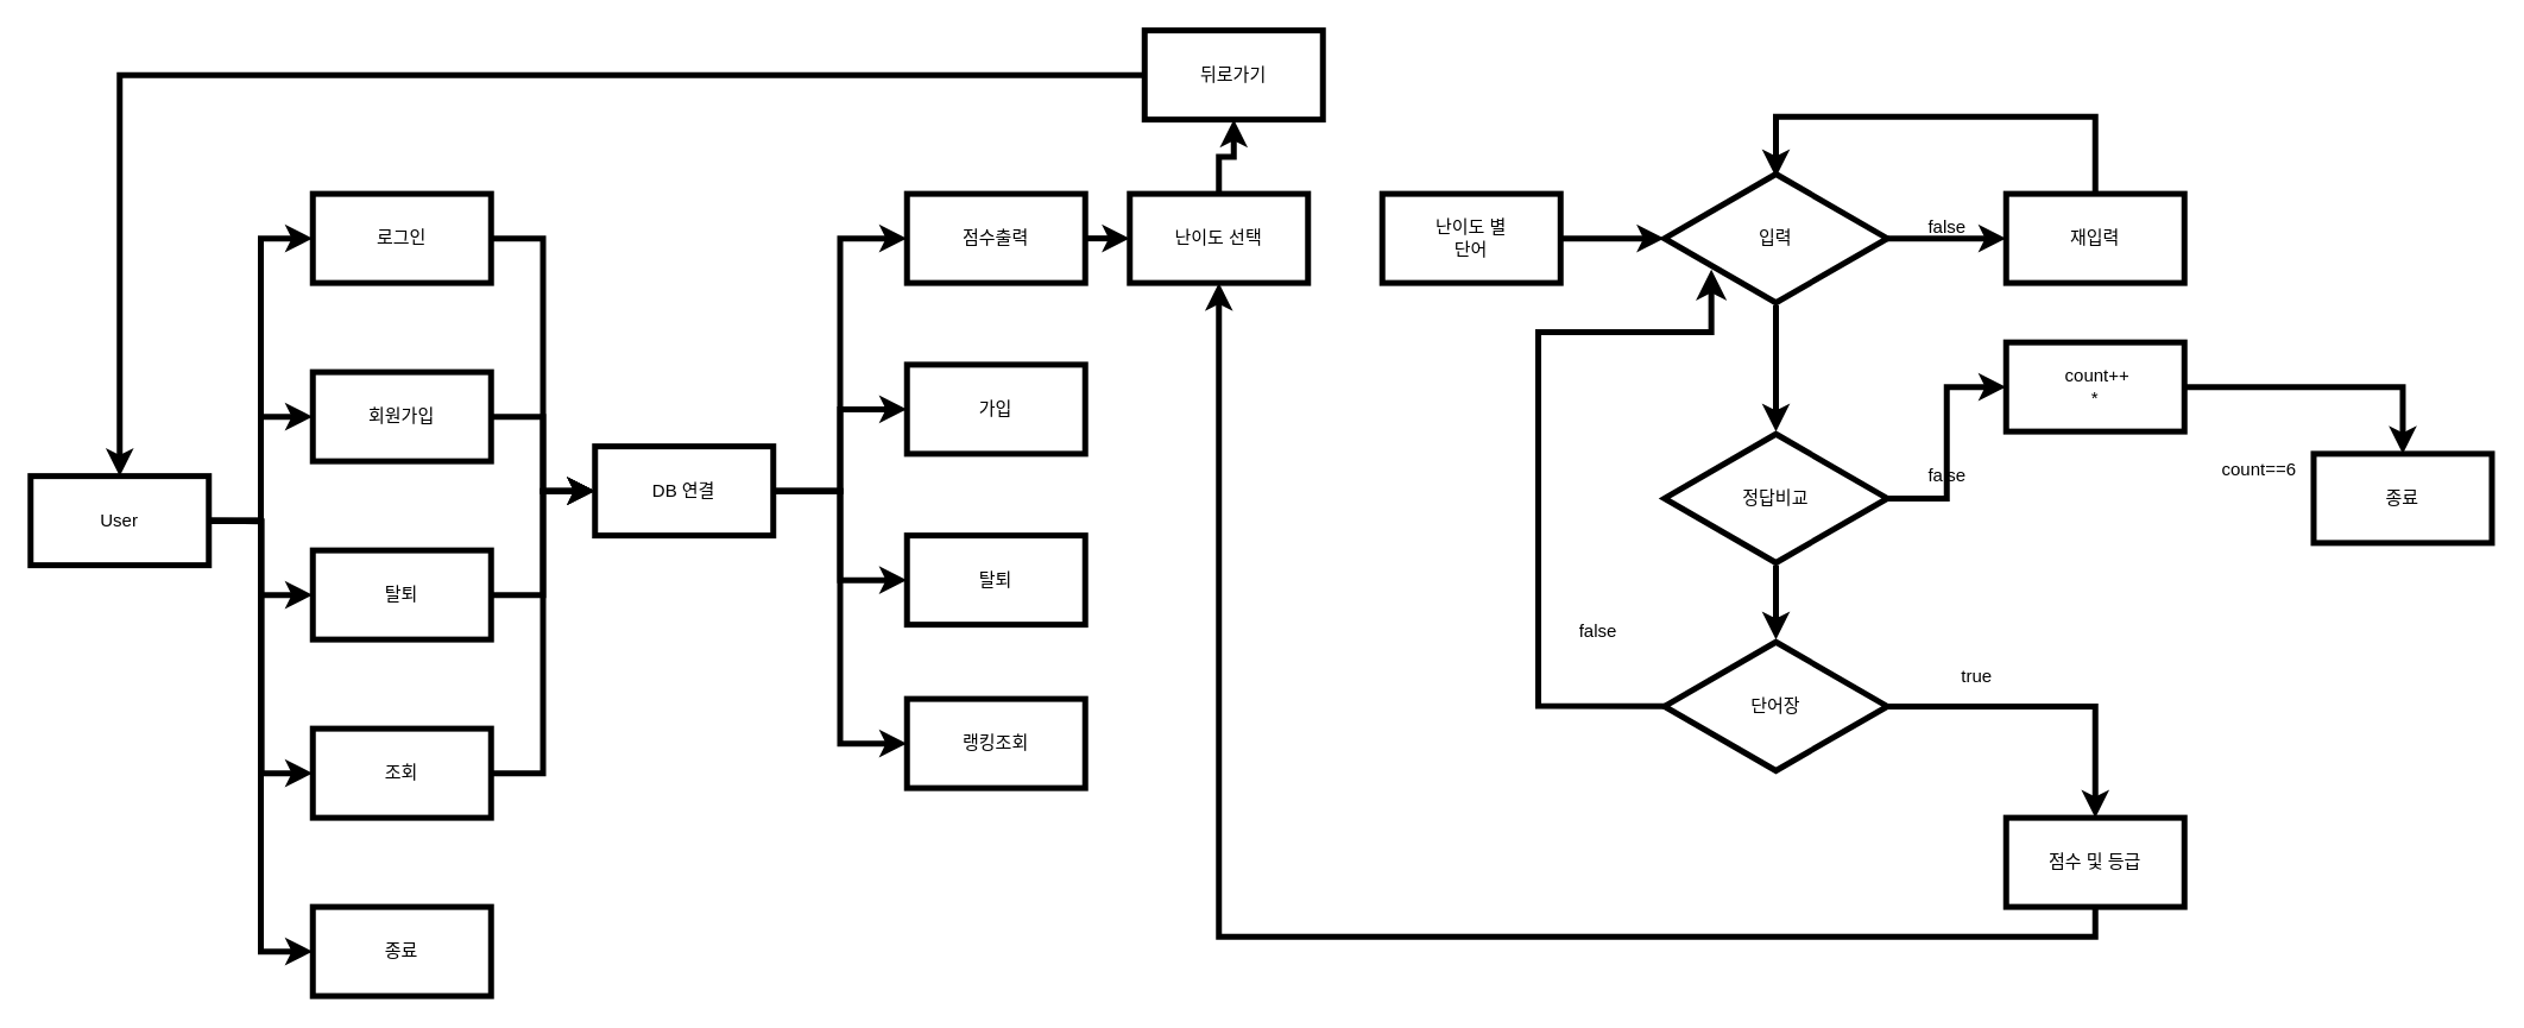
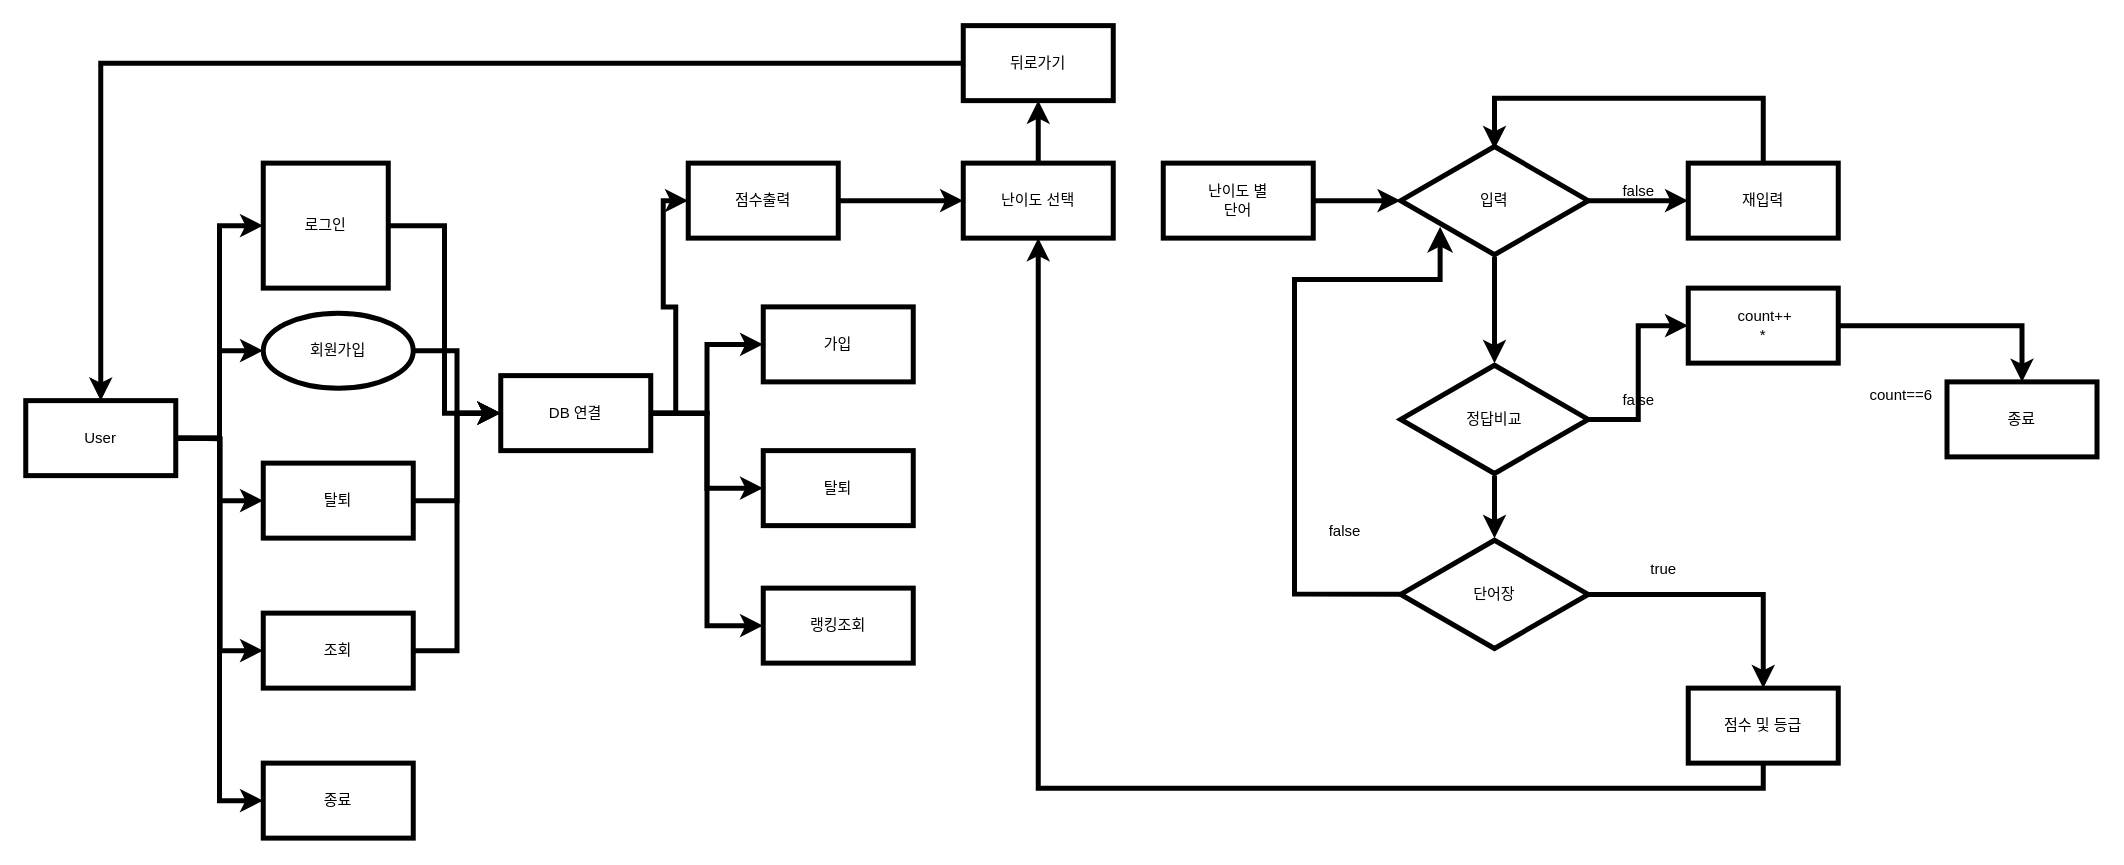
  <mxCell id="0" />
  <mxCell id="1" parent="0" />
  <mxCell id="2" style="edgeStyle=orthogonalEdgeStyle;rounded=0;orthogonalLoop=1;jettySize=auto;html=1;exitX=1;exitY=0.5;exitDx=0;exitDy=0;entryX=0;entryY=0.5;entryDx=0;entryDy=0;labelBackgroundColor=none;fontColor=default;strokeWidth=4;" edge="1" parent="1" source="7" target="13"><mxGeometry relative="1" as="geometry" /></mxCell>
  <mxCell id="3" style="edgeStyle=orthogonalEdgeStyle;rounded=0;orthogonalLoop=1;jettySize=auto;html=1;exitX=1;exitY=0.5;exitDx=0;exitDy=0;entryX=0;entryY=0.5;entryDx=0;entryDy=0;labelBackgroundColor=none;fontColor=default;strokeWidth=4;" edge="1" parent="1" source="7" target="15"><mxGeometry relative="1" as="geometry" /></mxCell>
  <mxCell id="4" style="edgeStyle=orthogonalEdgeStyle;rounded=0;orthogonalLoop=1;jettySize=auto;html=1;exitX=1;exitY=0.5;exitDx=0;exitDy=0;entryX=0;entryY=0.5;entryDx=0;entryDy=0;labelBackgroundColor=none;fontColor=default;strokeWidth=4;" edge="1" parent="1" source="7" target="9"><mxGeometry relative="1" as="geometry" /></mxCell>
  <mxCell id="5" style="edgeStyle=orthogonalEdgeStyle;rounded=0;orthogonalLoop=1;jettySize=auto;html=1;entryX=0;entryY=0.5;entryDx=0;entryDy=0;labelBackgroundColor=none;fontColor=default;strokeWidth=4;" edge="1" parent="1" target="11"><mxGeometry relative="1" as="geometry"><mxPoint x="140" y="350" as="sourcePoint" /></mxGeometry></mxCell>
  <mxCell id="6" style="edgeStyle=orthogonalEdgeStyle;rounded=0;orthogonalLoop=1;jettySize=auto;html=1;exitX=1;exitY=0.5;exitDx=0;exitDy=0;entryX=0;entryY=0.5;entryDx=0;entryDy=0;labelBackgroundColor=none;fontColor=default;strokeWidth=4;" edge="1" parent="1" source="7" target="16"><mxGeometry relative="1" as="geometry" /></mxCell>
  <mxCell id="7" value="User" style="rounded=0;whiteSpace=wrap;html=1;labelBackgroundColor=none;strokeWidth=4;" vertex="1" parent="1"><mxGeometry x="20" y="320" width="120" height="60" as="geometry" /></mxCell>
  <mxCell id="8" style="edgeStyle=orthogonalEdgeStyle;rounded=0;orthogonalLoop=1;jettySize=auto;html=1;exitX=1;exitY=0.5;exitDx=0;exitDy=0;entryX=0;entryY=0.5;entryDx=0;entryDy=0;labelBackgroundColor=none;fontColor=default;strokeWidth=4;" edge="1" parent="1" source="9" target="22"><mxGeometry relative="1" as="geometry" /></mxCell>
- <mxCell id="9" value="로그인" style="rounded=0;whiteSpace=wrap;html=1;labelBackgroundColor=none;strokeWidth=4;" vertex="1" parent="1"><mxGeometry x="210" y="130" width="120" height="60" as="geometry" /></mxCell>
+ <mxCell id="9" value="로그인" style="rounded=0;whiteSpace=wrap;html=1;labelBackgroundColor=none;strokeWidth=4;" vertex="1" parent="1"><mxGeometry x="210" y="130" width="100" height="100" as="geometry" /></mxCell>
  <mxCell id="10" style="edgeStyle=orthogonalEdgeStyle;rounded=0;orthogonalLoop=1;jettySize=auto;html=1;exitX=1;exitY=0.5;exitDx=0;exitDy=0;entryX=0;entryY=0.5;entryDx=0;entryDy=0;labelBackgroundColor=none;fontColor=default;strokeWidth=4;" edge="1" parent="1" source="11" target="22"><mxGeometry relative="1" as="geometry" /></mxCell>
  <mxCell id="11" value="조회" style="rounded=0;whiteSpace=wrap;html=1;labelBackgroundColor=none;strokeWidth=4;" vertex="1" parent="1"><mxGeometry x="210" y="490" width="120" height="60" as="geometry" /></mxCell>
  <mxCell id="12" style="edgeStyle=orthogonalEdgeStyle;rounded=0;orthogonalLoop=1;jettySize=auto;html=1;exitX=1;exitY=0.5;exitDx=0;exitDy=0;entryX=0;entryY=0.5;entryDx=0;entryDy=0;labelBackgroundColor=none;fontColor=default;strokeWidth=4;" edge="1" parent="1" source="13" target="22"><mxGeometry relative="1" as="geometry" /></mxCell>
  <mxCell id="13" value="탈퇴" style="rounded=0;whiteSpace=wrap;html=1;labelBackgroundColor=none;strokeWidth=4;" vertex="1" parent="1"><mxGeometry x="210" y="370" width="120" height="60" as="geometry" /></mxCell>
  <mxCell id="14" style="edgeStyle=orthogonalEdgeStyle;rounded=0;orthogonalLoop=1;jettySize=auto;html=1;exitX=1;exitY=0.5;exitDx=0;exitDy=0;labelBackgroundColor=none;fontColor=default;strokeWidth=4;" edge="1" parent="1" source="15" target="22"><mxGeometry relative="1" as="geometry" /></mxCell>
- <mxCell id="15" value="회원가입" style="rounded=0;whiteSpace=wrap;html=1;labelBackgroundColor=none;strokeWidth=4;" vertex="1" parent="1"><mxGeometry x="210" y="250" width="120" height="60" as="geometry" /></mxCell>
+ <mxCell id="15" value="회원가입" style="ellipse;whiteSpace=wrap;html=1;labelBackgroundColor=none;strokeWidth=4;" vertex="1" parent="1"><mxGeometry x="210" y="250" width="120" height="60" as="geometry" /></mxCell>
  <mxCell id="16" value="종료" style="rounded=0;whiteSpace=wrap;html=1;labelBackgroundColor=none;strokeWidth=4;" vertex="1" parent="1"><mxGeometry x="210" y="610" width="120" height="60" as="geometry" /></mxCell>
  <mxCell id="17" value="랭킹조회" style="rounded=0;whiteSpace=wrap;html=1;labelBackgroundColor=none;strokeWidth=4;" vertex="1" parent="1"><mxGeometry x="610" y="470" width="120" height="60" as="geometry" /></mxCell>
  <mxCell id="18" style="edgeStyle=orthogonalEdgeStyle;rounded=0;orthogonalLoop=1;jettySize=auto;html=1;exitX=1;exitY=0.5;exitDx=0;exitDy=0;entryX=0;entryY=0.5;entryDx=0;entryDy=0;labelBackgroundColor=none;fontColor=default;strokeWidth=4;" edge="1" parent="1" source="22" target="24"><mxGeometry relative="1" as="geometry" /></mxCell>
  <mxCell id="19" style="edgeStyle=orthogonalEdgeStyle;rounded=0;orthogonalLoop=1;jettySize=auto;html=1;exitX=1;exitY=0.5;exitDx=0;exitDy=0;entryX=0;entryY=0.5;entryDx=0;entryDy=0;labelBackgroundColor=none;fontColor=default;strokeWidth=4;" edge="1" parent="1" source="22" target="23"><mxGeometry relative="1" as="geometry" /></mxCell>
  <mxCell id="20" style="edgeStyle=orthogonalEdgeStyle;rounded=0;orthogonalLoop=1;jettySize=auto;html=1;exitX=1;exitY=0.5;exitDx=0;exitDy=0;entryX=0;entryY=0.5;entryDx=0;entryDy=0;labelBackgroundColor=none;fontColor=default;strokeWidth=4;" edge="1" parent="1" source="22" target="17"><mxGeometry relative="1" as="geometry" /></mxCell>
  <mxCell id="21" style="edgeStyle=orthogonalEdgeStyle;rounded=0;orthogonalLoop=1;jettySize=auto;html=1;exitX=1;exitY=0.5;exitDx=0;exitDy=0;entryX=0;entryY=0.5;entryDx=0;entryDy=0;labelBackgroundColor=none;fontColor=default;strokeWidth=4;" edge="1" parent="1" source="22" target="26"><mxGeometry relative="1" as="geometry" /></mxCell>
  <mxCell id="22" value="DB 연결" style="rounded=0;whiteSpace=wrap;html=1;labelBackgroundColor=none;strokeWidth=4;" vertex="1" parent="1"><mxGeometry x="400" y="300" width="120" height="60" as="geometry" /></mxCell>
  <mxCell id="23" value="탈퇴" style="rounded=0;whiteSpace=wrap;html=1;labelBackgroundColor=none;strokeWidth=4;" vertex="1" parent="1"><mxGeometry x="610" y="360" width="120" height="60" as="geometry" /></mxCell>
  <mxCell id="24" value="가입" style="rounded=0;whiteSpace=wrap;html=1;labelBackgroundColor=none;strokeWidth=4;" vertex="1" parent="1"><mxGeometry x="610" y="245" width="120" height="60" as="geometry" /></mxCell>
  <mxCell id="25" style="edgeStyle=orthogonalEdgeStyle;rounded=0;orthogonalLoop=1;jettySize=auto;html=1;exitX=1;exitY=0.5;exitDx=0;exitDy=0;entryX=0;entryY=0.5;entryDx=0;entryDy=0;labelBackgroundColor=none;fontColor=default;strokeWidth=4;" edge="1" parent="1" source="26" target="28"><mxGeometry relative="1" as="geometry" /></mxCell>
- <mxCell id="26" value="점수출력" style="rounded=0;whiteSpace=wrap;html=1;labelBackgroundColor=none;strokeWidth=4;" vertex="1" parent="1"><mxGeometry x="610" y="130" width="120" height="60" as="geometry" /></mxCell>
+ <mxCell id="26" value="점수출력" style="rounded=0;whiteSpace=wrap;html=1;labelBackgroundColor=none;strokeWidth=4;" vertex="1" parent="1"><mxGeometry x="550" y="130" width="120" height="60" as="geometry" /></mxCell>
  <mxCell id="27" value="" style="edgeStyle=orthogonalEdgeStyle;rounded=0;orthogonalLoop=1;jettySize=auto;html=1;labelBackgroundColor=none;fontColor=default;strokeWidth=4;" edge="1" parent="1" source="28" target="49"><mxGeometry relative="1" as="geometry" /></mxCell>
- <mxCell id="28" value="난이도 선택" style="rounded=0;whiteSpace=wrap;html=1;labelBackgroundColor=none;strokeWidth=4;" vertex="1" parent="1"><mxGeometry x="760" y="130" width="120" height="60" as="geometry" /></mxCell>
+ <mxCell id="28" value="난이도 선택" style="rounded=0;whiteSpace=wrap;html=1;labelBackgroundColor=none;strokeWidth=4;" vertex="1" parent="1"><mxGeometry x="770" y="130" width="120" height="60" as="geometry" /></mxCell>
  <mxCell id="29" value="" style="edgeStyle=orthogonalEdgeStyle;rounded=0;orthogonalLoop=1;jettySize=auto;html=1;labelBackgroundColor=none;fontColor=default;strokeWidth=4;" edge="1" parent="1" source="30" target="34"><mxGeometry relative="1" as="geometry" /></mxCell>
  <mxCell id="30" value="난이도 별&lt;br&gt;단어" style="rounded=0;whiteSpace=wrap;html=1;labelBackgroundColor=none;strokeWidth=4;" vertex="1" parent="1"><mxGeometry x="930" y="130" width="120" height="60" as="geometry" /></mxCell>
  <mxCell id="31" value="재입력" style="rounded=0;whiteSpace=wrap;html=1;labelBackgroundColor=none;strokeWidth=4;" vertex="1" parent="1"><mxGeometry x="1350" y="130" width="120" height="60" as="geometry" /></mxCell>
  <mxCell id="32" value="" style="edgeStyle=orthogonalEdgeStyle;rounded=0;orthogonalLoop=1;jettySize=auto;html=1;labelBackgroundColor=none;fontColor=default;strokeWidth=4;" edge="1" parent="1" source="34" target="31"><mxGeometry relative="1" as="geometry" /></mxCell>
  <mxCell id="33" value="" style="edgeStyle=orthogonalEdgeStyle;rounded=0;orthogonalLoop=1;jettySize=auto;html=1;fontColor=#1D3557;strokeWidth=4;" edge="1" parent="1" source="34" target="38"><mxGeometry relative="1" as="geometry" /></mxCell>
  <mxCell id="34" value="입력" style="html=1;whiteSpace=wrap;aspect=fixed;shape=isoRectangle;labelBackgroundColor=none;strokeWidth=4;" vertex="1" parent="1"><mxGeometry x="1120" y="115" width="150" height="90" as="geometry" /></mxCell>
  <mxCell id="35" value="false" style="text;html=1;align=center;verticalAlign=middle;resizable=0;points=[];autosize=1;labelBackgroundColor=none;strokeWidth=4;" vertex="1" parent="1"><mxGeometry x="1285" y="138" width="50" height="30" as="geometry" /></mxCell>
  <mxCell id="36" value="" style="edgeStyle=orthogonalEdgeStyle;rounded=0;orthogonalLoop=1;jettySize=auto;html=1;labelBackgroundColor=none;fontColor=default;strokeWidth=4;" edge="1" parent="1" source="38" target="40"><mxGeometry relative="1" as="geometry" /></mxCell>
  <mxCell id="37" value="" style="edgeStyle=orthogonalEdgeStyle;rounded=0;orthogonalLoop=1;jettySize=auto;html=1;labelBackgroundColor=none;fontColor=default;strokeWidth=4;" edge="1" parent="1" source="38" target="45"><mxGeometry relative="1" as="geometry" /></mxCell>
  <mxCell id="38" value="정답비교" style="html=1;whiteSpace=wrap;aspect=fixed;shape=isoRectangle;labelBackgroundColor=none;strokeWidth=4;" vertex="1" parent="1"><mxGeometry x="1120" y="290" width="150" height="90" as="geometry" /></mxCell>
  <mxCell id="39" value="" style="edgeStyle=orthogonalEdgeStyle;rounded=0;orthogonalLoop=1;jettySize=auto;html=1;labelBackgroundColor=none;fontColor=default;strokeWidth=4;" edge="1" parent="1" source="40" target="42"><mxGeometry relative="1" as="geometry" /></mxCell>
  <mxCell id="40" value="&amp;nbsp;count++&lt;br&gt;*" style="rounded=0;whiteSpace=wrap;html=1;labelBackgroundColor=none;strokeWidth=4;" vertex="1" parent="1"><mxGeometry x="1350" y="230" width="120" height="60" as="geometry" /></mxCell>
  <mxCell id="41" value="false" style="text;html=1;align=center;verticalAlign=middle;resizable=0;points=[];autosize=1;labelBackgroundColor=none;strokeWidth=4;" vertex="1" parent="1"><mxGeometry x="1285" y="305" width="50" height="30" as="geometry" /></mxCell>
  <mxCell id="42" value="종료" style="rounded=0;whiteSpace=wrap;html=1;labelBackgroundColor=none;strokeWidth=4;" vertex="1" parent="1"><mxGeometry x="1557" y="305" width="120" height="60" as="geometry" /></mxCell>
  <mxCell id="43" value="count==6" style="text;html=1;align=center;verticalAlign=middle;resizable=0;points=[];autosize=1;labelBackgroundColor=none;strokeWidth=4;" vertex="1" parent="1"><mxGeometry x="1476" y="301" width="87" height="29" as="geometry" /></mxCell>
  <mxCell id="44" value="" style="edgeStyle=orthogonalEdgeStyle;rounded=0;orthogonalLoop=1;jettySize=auto;html=1;labelBackgroundColor=none;fontColor=default;strokeWidth=4;" edge="1" parent="1" source="45" target="47"><mxGeometry relative="1" as="geometry" /></mxCell>
  <mxCell id="45" value="단어장" style="html=1;whiteSpace=wrap;aspect=fixed;shape=isoRectangle;labelBackgroundColor=none;strokeWidth=4;" vertex="1" parent="1"><mxGeometry x="1120" y="430" width="150" height="90" as="geometry" /></mxCell>
  <mxCell id="46" style="edgeStyle=orthogonalEdgeStyle;rounded=0;orthogonalLoop=1;jettySize=auto;html=1;exitX=0.5;exitY=1;exitDx=0;exitDy=0;entryX=0.5;entryY=1;entryDx=0;entryDy=0;labelBackgroundColor=none;fontColor=default;strokeWidth=4;" edge="1" parent="1" source="47" target="28"><mxGeometry relative="1" as="geometry" /></mxCell>
  <mxCell id="47" value="점수 및 등급" style="rounded=0;whiteSpace=wrap;html=1;labelBackgroundColor=none;strokeWidth=4;" vertex="1" parent="1"><mxGeometry x="1350" y="550" width="120" height="60" as="geometry" /></mxCell>
  <mxCell id="48" style="edgeStyle=orthogonalEdgeStyle;rounded=0;orthogonalLoop=1;jettySize=auto;html=1;exitX=0;exitY=0.5;exitDx=0;exitDy=0;entryX=0.5;entryY=0;entryDx=0;entryDy=0;labelBackgroundColor=none;fontColor=default;strokeWidth=4;" edge="1" parent="1" source="49" target="7"><mxGeometry relative="1" as="geometry" /></mxCell>
  <mxCell id="49" value="뒤로가기" style="rounded=0;whiteSpace=wrap;html=1;labelBackgroundColor=none;strokeWidth=4;" vertex="1" parent="1"><mxGeometry x="770" y="20" width="120" height="60" as="geometry" /></mxCell>
  <mxCell id="50" value="false" style="text;html=1;align=center;verticalAlign=middle;resizable=0;points=[];autosize=1;labelBackgroundColor=none;strokeWidth=4;" vertex="1" parent="1"><mxGeometry x="1050" y="410" width="50" height="30" as="geometry" /></mxCell>
  <mxCell id="51" value="true" style="text;html=1;align=center;verticalAlign=middle;resizable=0;points=[];autosize=1;labelBackgroundColor=none;strokeWidth=4;" vertex="1" parent="1"><mxGeometry x="1310" y="440" width="40" height="30" as="geometry" /></mxCell>
  <mxCell id="52" style="edgeStyle=orthogonalEdgeStyle;rounded=0;orthogonalLoop=1;jettySize=auto;html=1;exitX=0.5;exitY=0;exitDx=0;exitDy=0;entryX=0.5;entryY=0.042;entryDx=0;entryDy=0;entryPerimeter=0;fontColor=#1D3557;strokeWidth=4;" edge="1" parent="1" source="31" target="34"><mxGeometry relative="1" as="geometry"><Array as="points"><mxPoint x="1410" y="78" /><mxPoint x="1195" y="78" /></Array></mxGeometry></mxCell>
  <mxCell id="53" value="" style="edgeStyle=segmentEdgeStyle;endArrow=classic;html=1;curved=0;rounded=0;endSize=8;startSize=8;fontColor=#1D3557;exitX=0.012;exitY=0.498;exitDx=0;exitDy=0;exitPerimeter=0;entryX=0.21;entryY=0.732;entryDx=0;entryDy=0;entryPerimeter=0;strokeWidth=4;" edge="1" parent="1" source="45" target="34"><mxGeometry width="50" height="50" relative="1" as="geometry"><mxPoint x="948" y="302" as="sourcePoint" /><mxPoint x="1151" y="223" as="targetPoint" /><Array as="points"><mxPoint x="1035" y="475" /><mxPoint x="1035" y="223" /><mxPoint x="1152" y="223" /></Array></mxGeometry></mxCell>
